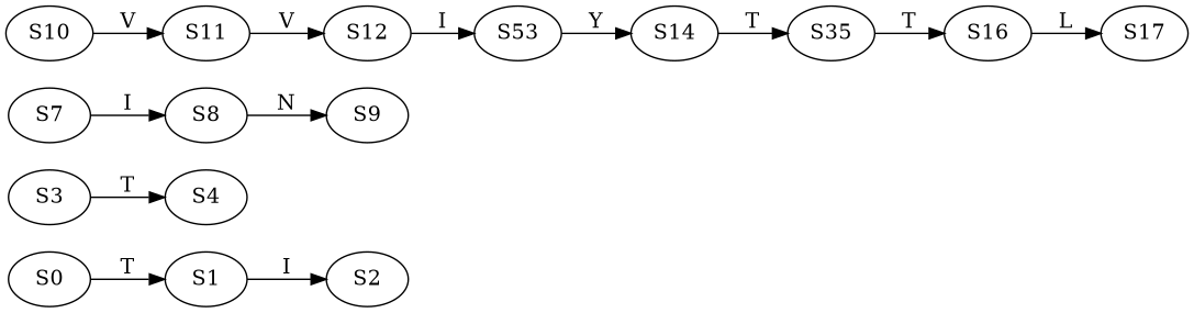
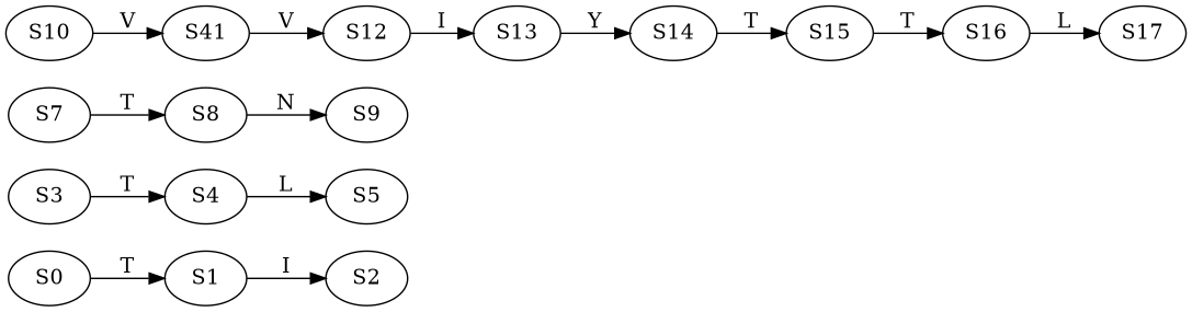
  strict digraph {
    rankdir=LR
    S0
    S1
    S2
    S3
    S4
+   S5
    S7
    S8
    S9
    S10
-   S11
+   S11 [label=S41]
    S12
-   S13 [label=S53]
+   S13
    S14
-   S15 [label=S35]
+   S15
    S16
    S17
    S0 -> S1 [label=T]
    S1 -> S2 [label=I]
    S3 -> S4 [label=T]
-   S7 -> S8 [label=I]
+   S4 -> S5 [label=L]
+   S7 -> S8 [label=T]
    S8 -> S9 [label=N]
    S10 -> S11 [label=V]
    S11 -> S12 [label=V]
    S12 -> S13 [label=I]
    S13 -> S14 [label=Y]
    S14 -> S15 [label=T]
    S15 -> S16 [label=T]
    S16 -> S17 [label=L]
  }
